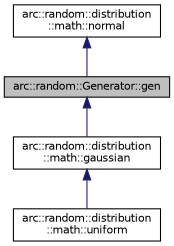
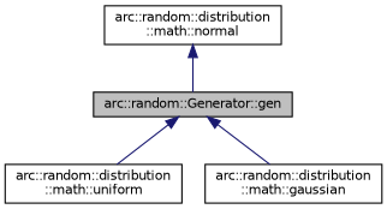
  digraph {
    rankdir=TB
    node [color=black fontname=Helvetica fontsize=10 shape=record]
    edge [color=midnightblue dir=back fontname=Helvetica fontsize=10 labelfontname=Helvetica labelfontsize=10 style=solid]
    n1 [fillcolor=grey75 fontcolor=black height=0.2 label="arc::random::Generator::gen" style=filled width=0.4]
    n2 [height=0.2 label="arc::random::distribution\l::math::uniform" width=0.4]
    n3 [height=0.2 label="arc::random::distribution\l::math::gaussian" width=0.4]
    n4 [height=0.2 label="arc::random::distribution\l::math::normal" width=0.4]
-   n3 -> n2
+   n1 -> n2
    n1 -> n3
    n4 -> n1
  }
